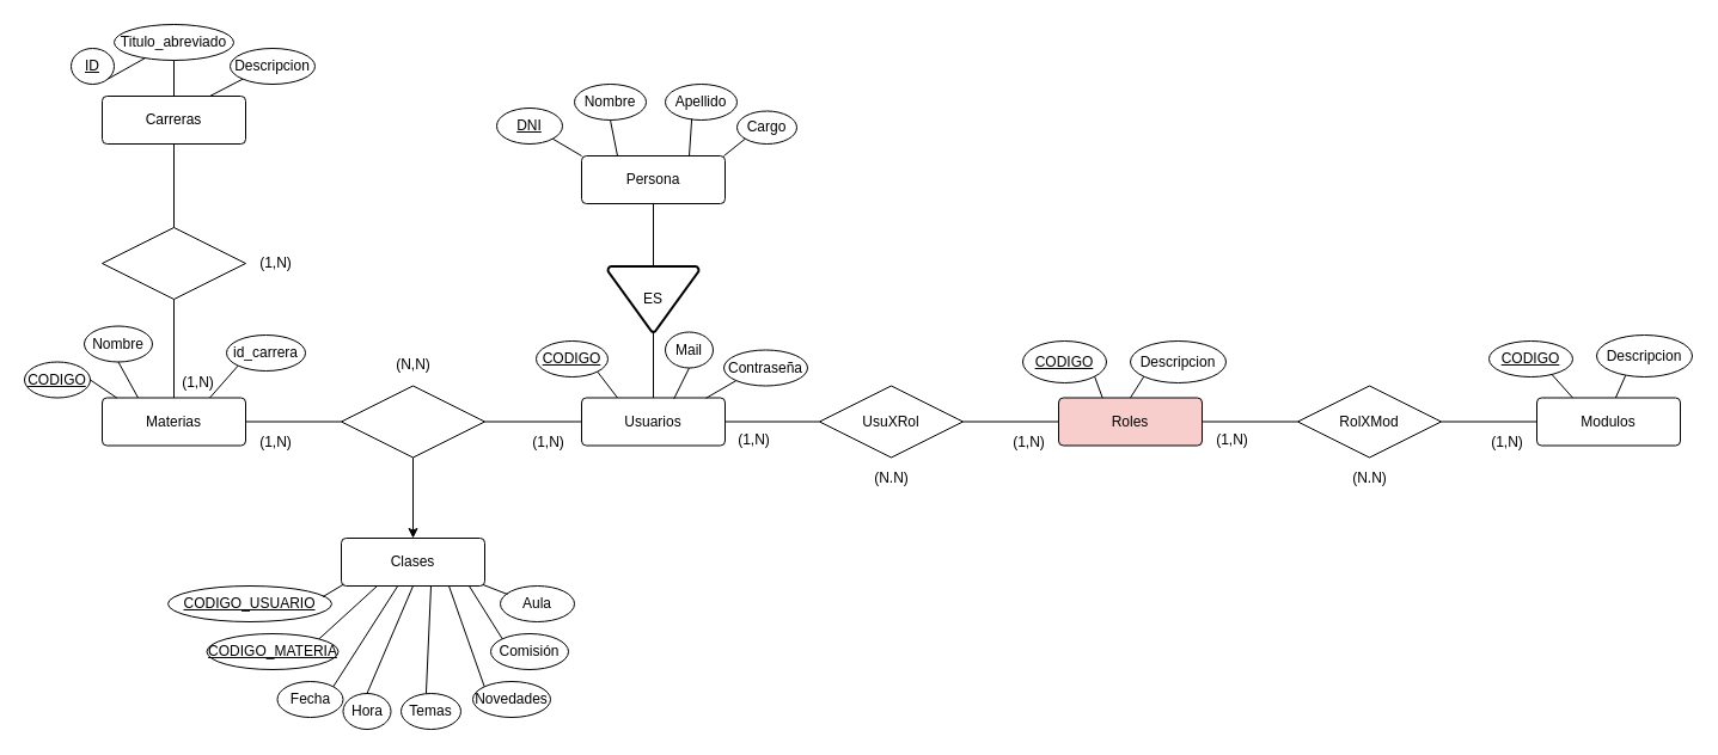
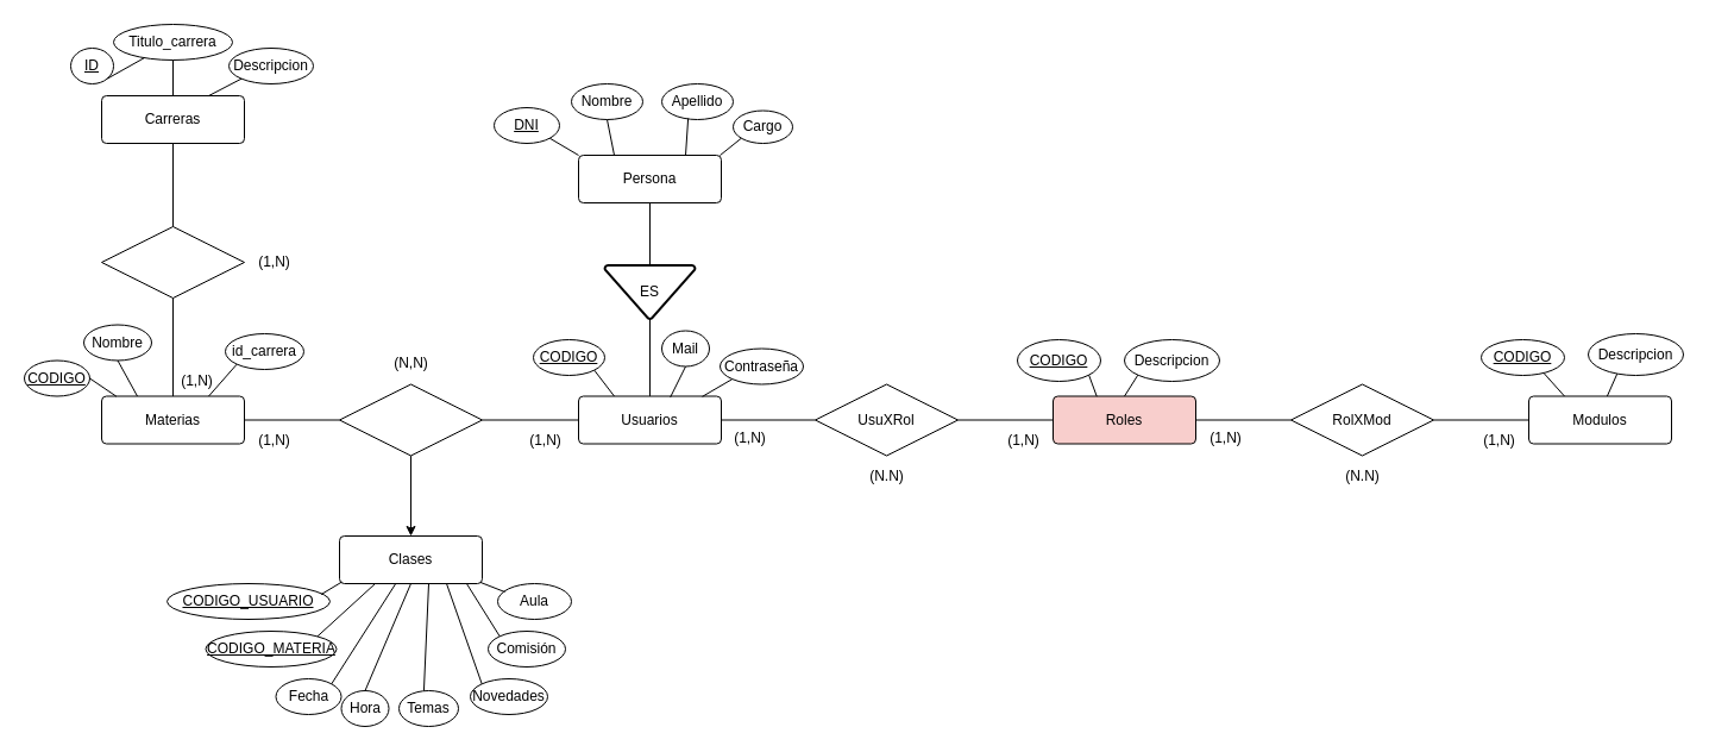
  <mxCell id="0" />
  <mxCell id="1" parent="0" />
  <mxCell id="2" value="Materias" style="rounded=1;arcSize=10;whiteSpace=wrap;html=1;align=center;" parent="1" vertex="1"><mxGeometry x="85" y="332.5" width="120" height="40" as="geometry" /></mxCell>
  <mxCell id="3" value="Persona" style="rounded=1;arcSize=10;whiteSpace=wrap;html=1;align=center;" parent="1" vertex="1"><mxGeometry x="486" y="130" width="120" height="40" as="geometry" /></mxCell>
  <mxCell id="4" value="Usuarios" style="rounded=1;arcSize=10;whiteSpace=wrap;html=1;align=center;" parent="1" vertex="1"><mxGeometry x="486" y="332.5" width="120" height="40" as="geometry" /></mxCell>
  <mxCell id="5" value="UsuXRol" style="shape=rhombus;perimeter=rhombusPerimeter;whiteSpace=wrap;html=1;align=center;" parent="1" vertex="1"><mxGeometry x="685" y="322.5" width="120" height="60" as="geometry" /></mxCell>
  <mxCell id="6" value="" style="shape=rhombus;perimeter=rhombusPerimeter;whiteSpace=wrap;html=1;align=center;" parent="1" vertex="1"><mxGeometry x="85" y="190" width="120" height="60" as="geometry" /></mxCell>
  <mxCell id="7" value="Clases" style="rounded=1;arcSize=10;whiteSpace=wrap;html=1;align=center;" parent="1" vertex="1"><mxGeometry x="285" y="450" width="120" height="40" as="geometry" /></mxCell>
  <mxCell id="8" value="DNI" style="ellipse;whiteSpace=wrap;html=1;align=center;fontStyle=4;" parent="1" vertex="1"><mxGeometry x="415" y="90" width="55" height="30" as="geometry" /></mxCell>
  <mxCell id="9" value="CODIGO" style="ellipse;whiteSpace=wrap;html=1;align=center;fontStyle=4;" parent="1" vertex="1"><mxGeometry x="448" y="285" width="60" height="30" as="geometry" /></mxCell>
  <mxCell id="10" value="Nombre" style="ellipse;whiteSpace=wrap;html=1;align=center;" parent="1" vertex="1"><mxGeometry x="480" y="70" width="60" height="30" as="geometry" /></mxCell>
  <mxCell id="11" value="Apellido" style="ellipse;whiteSpace=wrap;html=1;align=center;" parent="1" vertex="1"><mxGeometry x="556" y="70" width="60" height="30" as="geometry" /></mxCell>
  <mxCell id="12" value="Mail" style="ellipse;whiteSpace=wrap;html=1;align=center;" parent="1" vertex="1"><mxGeometry x="556" y="277.5" width="40" height="30" as="geometry" /></mxCell>
  <mxCell id="13" value="Contraseña" style="ellipse;whiteSpace=wrap;html=1;align=center;" parent="1" vertex="1"><mxGeometry x="605" y="292.5" width="70" height="30" as="geometry" /></mxCell>
  <mxCell id="14" value="Nombre" style="ellipse;whiteSpace=wrap;html=1;align=center;" parent="1" vertex="1"><mxGeometry x="70" y="272.5" width="57" height="30" as="geometry" /></mxCell>
  <mxCell id="15" value="CODIGO" style="ellipse;whiteSpace=wrap;html=1;align=center;fontStyle=4;" parent="1" vertex="1"><mxGeometry x="20" y="302.5" width="55" height="30" as="geometry" /></mxCell>
  <mxCell id="16" value="id_carrera" style="ellipse;whiteSpace=wrap;html=1;align=center;" parent="1" vertex="1"><mxGeometry x="189" y="280" width="66" height="30" as="geometry" /></mxCell>
  <mxCell id="17" value="CODIGO_USUARIO" style="ellipse;whiteSpace=wrap;html=1;align=center;fontStyle=4;" parent="1" vertex="1"><mxGeometry x="140" y="490" width="137" height="30" as="geometry" /></mxCell>
  <mxCell id="18" value="CODIGO_MATERIA" style="ellipse;whiteSpace=wrap;html=1;align=center;fontStyle=4;" parent="1" vertex="1"><mxGeometry x="172.5" y="530" width="110" height="30" as="geometry" /></mxCell>
  <mxCell id="19" value="Fecha" style="ellipse;whiteSpace=wrap;html=1;align=center;" parent="1" vertex="1"><mxGeometry x="231.5" y="570" width="55" height="30" as="geometry" /></mxCell>
  <mxCell id="20" value="Hora" style="ellipse;whiteSpace=wrap;html=1;align=center;" parent="1" vertex="1"><mxGeometry x="286.5" y="580" width="40" height="30" as="geometry" /></mxCell>
  <mxCell id="21" value="Temas" style="ellipse;whiteSpace=wrap;html=1;align=center;" parent="1" vertex="1"><mxGeometry x="335" y="580" width="50" height="30" as="geometry" /></mxCell>
  <mxCell id="22" style="edgeStyle=orthogonalEdgeStyle;rounded=0;orthogonalLoop=1;jettySize=auto;html=1;exitX=0.5;exitY=1;exitDx=0;exitDy=0;entryX=0.5;entryY=0;entryDx=0;entryDy=0;" parent="1" source="23" target="7" edge="1"><mxGeometry relative="1" as="geometry" /></mxCell>
  <mxCell id="23" value="" style="shape=rhombus;perimeter=rhombusPerimeter;whiteSpace=wrap;html=1;align=center;" parent="1" vertex="1"><mxGeometry x="285" y="322.5" width="120" height="60" as="geometry" /></mxCell>
  <mxCell id="24" value="Carreras" style="rounded=1;arcSize=10;whiteSpace=wrap;html=1;align=center;" parent="1" vertex="1"><mxGeometry x="85" y="80" width="120" height="40" as="geometry" /></mxCell>
  <mxCell id="25" value="Cargo" style="ellipse;whiteSpace=wrap;html=1;align=center;" parent="1" vertex="1"><mxGeometry x="616" y="92.5" width="50" height="27.5" as="geometry" /></mxCell>
  <mxCell id="26" value="ID" style="ellipse;whiteSpace=wrap;html=1;align=center;fontStyle=4;" parent="1" vertex="1"><mxGeometry x="59" y="40" width="36" height="30" as="geometry" /></mxCell>
- <mxCell id="27" value="Titulo_abreviado" style="ellipse;whiteSpace=wrap;html=1;align=center;" parent="1" vertex="1"><mxGeometry x="95" y="20" width="100" height="30" as="geometry" /></mxCell>
+ <mxCell id="27" value="Titulo_carrera" style="ellipse;whiteSpace=wrap;html=1;align=center;" parent="1" vertex="1"><mxGeometry x="95" y="20" width="100" height="30" as="geometry" /></mxCell>
  <mxCell id="28" value="Descripcion" style="ellipse;whiteSpace=wrap;html=1;align=center;" parent="1" vertex="1"><mxGeometry x="192" y="40" width="71" height="30" as="geometry" /></mxCell>
  <mxCell id="29" value="Comisión" style="ellipse;whiteSpace=wrap;html=1;align=center;" parent="1" vertex="1"><mxGeometry x="410" y="530" width="65" height="30" as="geometry" /></mxCell>
  <mxCell id="30" value="RolXMod" style="shape=rhombus;perimeter=rhombusPerimeter;whiteSpace=wrap;html=1;align=center;" parent="1" vertex="1"><mxGeometry x="1085" y="322.5" width="120" height="60" as="geometry" /></mxCell>
- <mxCell id="31" value="ES" style="strokeWidth=2;html=1;shape=mxgraph.flowchart.merge_or_storage;whiteSpace=wrap;" parent="1" vertex="1"><mxGeometry x="508" y="222.5" width="76" height="55" as="geometry" /></mxCell>
+ <mxCell id="31" value="ES" style="strokeWidth=2;html=1;shape=mxgraph.flowchart.merge_or_storage;whiteSpace=wrap;" parent="1" vertex="1"><mxGeometry x="508" y="222.5" width="76" height="45" as="geometry" /></mxCell>
  <mxCell id="32" value="" style="endArrow=none;html=1;rounded=0;exitX=0.5;exitY=1;exitDx=0;exitDy=0;entryX=0.5;entryY=0;entryDx=0;entryDy=0;entryPerimeter=0;" parent="1" source="3" target="31" edge="1"><mxGeometry relative="1" as="geometry"><mxPoint x="635" y="250" as="sourcePoint" /><mxPoint x="795" y="250" as="targetPoint" /></mxGeometry></mxCell>
  <mxCell id="33" value="" style="endArrow=none;html=1;rounded=0;exitX=0.5;exitY=1;exitDx=0;exitDy=0;entryX=0.5;entryY=0;entryDx=0;entryDy=0;exitPerimeter=0;" parent="1" source="31" target="4" edge="1"><mxGeometry relative="1" as="geometry"><mxPoint x="556" y="180" as="sourcePoint" /><mxPoint x="556" y="255" as="targetPoint" /></mxGeometry></mxCell>
  <mxCell id="34" value="Roles" style="rounded=1;arcSize=10;whiteSpace=wrap;html=1;align=center;fillColor=#f8cecc;" parent="1" vertex="1"><mxGeometry x="885" y="332.5" width="120" height="40" as="geometry" /></mxCell>
  <mxCell id="35" value="" style="endArrow=none;html=1;rounded=0;exitX=1;exitY=0.5;exitDx=0;exitDy=0;entryX=0;entryY=0.5;entryDx=0;entryDy=0;" parent="1" source="4" target="5" edge="1"><mxGeometry relative="1" as="geometry"><mxPoint x="655" y="450" as="sourcePoint" /><mxPoint x="815" y="450" as="targetPoint" /></mxGeometry></mxCell>
  <mxCell id="36" value="" style="endArrow=none;html=1;rounded=0;exitX=1;exitY=0.5;exitDx=0;exitDy=0;entryX=0;entryY=0.5;entryDx=0;entryDy=0;" parent="1" source="5" target="34" edge="1"><mxGeometry relative="1" as="geometry"><mxPoint x="616" y="363" as="sourcePoint" /><mxPoint x="775" y="363" as="targetPoint" /></mxGeometry></mxCell>
  <mxCell id="37" value="(1,N)" style="text;html=1;align=center;verticalAlign=middle;resizable=0;points=[];autosize=1;strokeColor=none;fillColor=none;" parent="1" vertex="1"><mxGeometry x="605" y="352.5" width="50" height="30" as="geometry" /></mxCell>
  <mxCell id="38" value="(1,N)" style="text;html=1;align=center;verticalAlign=middle;resizable=0;points=[];autosize=1;strokeColor=none;fillColor=none;" parent="1" vertex="1"><mxGeometry x="835" y="355" width="50" height="30" as="geometry" /></mxCell>
  <mxCell id="39" value="(N.N)" style="text;html=1;align=center;verticalAlign=middle;resizable=0;points=[];autosize=1;strokeColor=none;fillColor=none;" parent="1" vertex="1"><mxGeometry x="720" y="385" width="50" height="30" as="geometry" /></mxCell>
  <mxCell id="40" value="CODIGO" style="ellipse;whiteSpace=wrap;html=1;align=center;fontStyle=4;" parent="1" vertex="1"><mxGeometry x="855" y="285" width="70" height="35" as="geometry" /></mxCell>
  <mxCell id="41" value="Descripcion" style="ellipse;whiteSpace=wrap;html=1;align=center;" parent="1" vertex="1"><mxGeometry x="945" y="285" width="80" height="35" as="geometry" /></mxCell>
  <mxCell id="42" value="Modulos" style="rounded=1;arcSize=10;whiteSpace=wrap;html=1;align=center;" parent="1" vertex="1"><mxGeometry x="1285" y="332.5" width="120" height="40" as="geometry" /></mxCell>
  <mxCell id="43" value="" style="endArrow=none;html=1;rounded=0;exitX=1;exitY=0.5;exitDx=0;exitDy=0;entryX=0;entryY=0.5;entryDx=0;entryDy=0;" parent="1" source="34" target="30" edge="1"><mxGeometry relative="1" as="geometry"><mxPoint x="815" y="363" as="sourcePoint" /><mxPoint x="895" y="363" as="targetPoint" /></mxGeometry></mxCell>
  <mxCell id="44" value="" style="endArrow=none;html=1;rounded=0;exitX=1;exitY=0.5;exitDx=0;exitDy=0;entryX=0;entryY=0.5;entryDx=0;entryDy=0;" parent="1" source="30" target="42" edge="1"><mxGeometry relative="1" as="geometry"><mxPoint x="1015" y="363" as="sourcePoint" /><mxPoint x="1095" y="363" as="targetPoint" /></mxGeometry></mxCell>
  <mxCell id="45" value="(1,N)" style="text;html=1;align=center;verticalAlign=middle;resizable=0;points=[];autosize=1;strokeColor=none;fillColor=none;" parent="1" vertex="1"><mxGeometry x="1005" y="352.5" width="50" height="30" as="geometry" /></mxCell>
  <mxCell id="46" value="(1,N)" style="text;html=1;align=center;verticalAlign=middle;resizable=0;points=[];autosize=1;strokeColor=none;fillColor=none;" parent="1" vertex="1"><mxGeometry x="1235" y="355" width="50" height="30" as="geometry" /></mxCell>
  <mxCell id="47" value="(N.N)" style="text;html=1;align=center;verticalAlign=middle;resizable=0;points=[];autosize=1;strokeColor=none;fillColor=none;" parent="1" vertex="1"><mxGeometry x="1120" y="385" width="50" height="30" as="geometry" /></mxCell>
  <mxCell id="48" value="CODIGO" style="ellipse;whiteSpace=wrap;html=1;align=center;fontStyle=4;" parent="1" vertex="1"><mxGeometry x="1245" y="285" width="70" height="30" as="geometry" /></mxCell>
  <mxCell id="49" value="Descripcion" style="ellipse;whiteSpace=wrap;html=1;align=center;" parent="1" vertex="1"><mxGeometry x="1335" y="280" width="80" height="35" as="geometry" /></mxCell>
  <mxCell id="50" value="" style="endArrow=none;html=1;rounded=0;exitX=0;exitY=0.5;exitDx=0;exitDy=0;entryX=1;entryY=0.5;entryDx=0;entryDy=0;" parent="1" source="4" target="23" edge="1"><mxGeometry relative="1" as="geometry"><mxPoint x="556" y="287" as="sourcePoint" /><mxPoint x="556" y="342" as="targetPoint" /></mxGeometry></mxCell>
  <mxCell id="51" value="" style="endArrow=none;html=1;rounded=0;entryX=1;entryY=0.5;entryDx=0;entryDy=0;exitX=0;exitY=0.5;exitDx=0;exitDy=0;" parent="1" source="23" target="2" edge="1"><mxGeometry relative="1" as="geometry"><mxPoint x="285" y="400" as="sourcePoint" /><mxPoint x="415" y="362" as="targetPoint" /></mxGeometry></mxCell>
  <mxCell id="52" value="" style="endArrow=none;html=1;rounded=0;exitX=1;exitY=0.5;exitDx=0;exitDy=0;entryX=0.103;entryY=0.004;entryDx=0;entryDy=0;entryPerimeter=0;" parent="1" source="15" target="2" edge="1"><mxGeometry relative="1" as="geometry"><mxPoint x="85" y="430" as="sourcePoint" /><mxPoint x="245" y="430" as="targetPoint" /></mxGeometry></mxCell>
  <mxCell id="53" value="" style="endArrow=none;html=1;rounded=0;exitX=0.5;exitY=1;exitDx=0;exitDy=0;entryX=0.25;entryY=0;entryDx=0;entryDy=0;" parent="1" source="14" target="2" edge="1"><mxGeometry relative="1" as="geometry"><mxPoint x="85" y="328" as="sourcePoint" /><mxPoint x="98" y="344" as="targetPoint" /></mxGeometry></mxCell>
  <mxCell id="54" value="" style="endArrow=none;html=1;rounded=0;exitX=0;exitY=1;exitDx=0;exitDy=0;entryX=0.75;entryY=0;entryDx=0;entryDy=0;" parent="1" source="16" target="2" edge="1"><mxGeometry relative="1" as="geometry"><mxPoint x="124" y="308" as="sourcePoint" /><mxPoint x="125" y="343" as="targetPoint" /></mxGeometry></mxCell>
  <mxCell id="55" value="" style="endArrow=none;html=1;rounded=0;exitX=1;exitY=1;exitDx=0;exitDy=0;" parent="1" source="26" target="27" edge="1"><mxGeometry relative="1" as="geometry"><mxPoint x="95" y="50" as="sourcePoint" /><mxPoint x="255" y="50" as="targetPoint" /></mxGeometry></mxCell>
  <mxCell id="56" value="" style="endArrow=none;html=1;rounded=0;exitX=0.5;exitY=1;exitDx=0;exitDy=0;entryX=0.5;entryY=0;entryDx=0;entryDy=0;" parent="1" source="27" target="24" edge="1"><mxGeometry relative="1" as="geometry"><mxPoint x="90" y="76" as="sourcePoint" /><mxPoint x="101" y="91" as="targetPoint" /></mxGeometry></mxCell>
  <mxCell id="57" value="" style="endArrow=none;html=1;rounded=0;exitX=0;exitY=1;exitDx=0;exitDy=0;entryX=0.75;entryY=0;entryDx=0;entryDy=0;" parent="1" source="28" target="24" edge="1"><mxGeometry relative="1" as="geometry"><mxPoint x="197.769" y="61.99" as="sourcePoint" /><mxPoint x="155" y="90" as="targetPoint" /></mxGeometry></mxCell>
  <mxCell id="58" value="" style="endArrow=none;html=1;rounded=0;exitX=0.5;exitY=1;exitDx=0;exitDy=0;entryX=0.5;entryY=0;entryDx=0;entryDy=0;" parent="1" source="24" target="6" edge="1"><mxGeometry relative="1" as="geometry"><mxPoint x="105" y="150" as="sourcePoint" /><mxPoint x="265" y="150" as="targetPoint" /></mxGeometry></mxCell>
  <mxCell id="59" value="" style="endArrow=none;html=1;rounded=0;exitX=0.5;exitY=1;exitDx=0;exitDy=0;entryX=0.5;entryY=0;entryDx=0;entryDy=0;" parent="1" source="6" target="2" edge="1"><mxGeometry relative="1" as="geometry"><mxPoint x="155" y="80" as="sourcePoint" /><mxPoint x="155" y="180" as="targetPoint" /></mxGeometry></mxCell>
  <mxCell id="60" value="" style="endArrow=none;html=1;rounded=0;exitX=1;exitY=1;exitDx=0;exitDy=0;entryX=0;entryY=0;entryDx=0;entryDy=0;" parent="1" source="8" target="3" edge="1"><mxGeometry relative="1" as="geometry"><mxPoint x="495" y="120" as="sourcePoint" /><mxPoint x="655" y="120" as="targetPoint" /></mxGeometry></mxCell>
  <mxCell id="61" value="" style="endArrow=none;html=1;rounded=0;exitX=0.5;exitY=1;exitDx=0;exitDy=0;entryX=0.25;entryY=0;entryDx=0;entryDy=0;" parent="1" source="10" target="3" edge="1"><mxGeometry relative="1" as="geometry"><mxPoint x="472" y="126" as="sourcePoint" /><mxPoint x="496" y="140" as="targetPoint" /></mxGeometry></mxCell>
  <mxCell id="62" value="" style="endArrow=none;html=1;rounded=0;exitX=0.369;exitY=0.967;exitDx=0;exitDy=0;entryX=0.75;entryY=0;entryDx=0;entryDy=0;exitPerimeter=0;" parent="1" source="11" target="3" edge="1"><mxGeometry relative="1" as="geometry"><mxPoint x="515" y="100" as="sourcePoint" /><mxPoint x="526" y="140" as="targetPoint" /></mxGeometry></mxCell>
  <mxCell id="63" value="" style="endArrow=none;html=1;rounded=0;exitX=0;exitY=1;exitDx=0;exitDy=0;" parent="1" source="25" edge="1"><mxGeometry relative="1" as="geometry"><mxPoint x="595" y="96" as="sourcePoint" /><mxPoint x="605" y="130" as="targetPoint" /></mxGeometry></mxCell>
  <mxCell id="64" value="" style="endArrow=none;html=1;rounded=0;exitX=1;exitY=1;exitDx=0;exitDy=0;entryX=0.25;entryY=0;entryDx=0;entryDy=0;" parent="1" source="9" target="4" edge="1"><mxGeometry relative="1" as="geometry"><mxPoint x="555" y="310" as="sourcePoint" /><mxPoint x="515" y="330" as="targetPoint" /></mxGeometry></mxCell>
  <mxCell id="65" value="" style="endArrow=none;html=1;rounded=0;exitX=0.5;exitY=1;exitDx=0;exitDy=0;entryX=0.643;entryY=0.022;entryDx=0;entryDy=0;entryPerimeter=0;" parent="1" source="12" target="4" edge="1"><mxGeometry relative="1" as="geometry"><mxPoint x="506" y="321" as="sourcePoint" /><mxPoint x="526" y="343" as="targetPoint" /></mxGeometry></mxCell>
  <mxCell id="66" value="" style="endArrow=none;html=1;rounded=0;exitX=0;exitY=1;exitDx=0;exitDy=0;entryX=0.867;entryY=0.008;entryDx=0;entryDy=0;entryPerimeter=0;" parent="1" source="13" target="4" edge="1"><mxGeometry relative="1" as="geometry"><mxPoint x="582" y="301" as="sourcePoint" /><mxPoint x="573" y="343" as="targetPoint" /></mxGeometry></mxCell>
  <mxCell id="67" value="" style="endArrow=none;html=1;rounded=0;exitX=1;exitY=1;exitDx=0;exitDy=0;entryX=0.306;entryY=0.004;entryDx=0;entryDy=0;entryPerimeter=0;" parent="1" source="40" target="34" edge="1"><mxGeometry relative="1" as="geometry"><mxPoint x="925" y="320" as="sourcePoint" /><mxPoint x="1085" y="320" as="targetPoint" /></mxGeometry></mxCell>
  <mxCell id="68" value="" style="endArrow=none;html=1;rounded=0;exitX=0;exitY=1;exitDx=0;exitDy=0;entryX=0.5;entryY=0;entryDx=0;entryDy=0;" parent="1" source="41" target="34" edge="1"><mxGeometry relative="1" as="geometry"><mxPoint x="918" y="329" as="sourcePoint" /><mxPoint x="932" y="343" as="targetPoint" /></mxGeometry></mxCell>
  <mxCell id="69" value="" style="endArrow=none;html=1;rounded=0;exitX=0.754;exitY=0.942;exitDx=0;exitDy=0;exitPerimeter=0;entryX=0.25;entryY=0;entryDx=0;entryDy=0;" parent="1" source="48" target="42" edge="1"><mxGeometry relative="1" as="geometry"><mxPoint x="1315" y="320" as="sourcePoint" /><mxPoint x="1475" y="320" as="targetPoint" /></mxGeometry></mxCell>
  <mxCell id="70" value="" style="endArrow=none;html=1;rounded=0;exitX=0.303;exitY=0.963;exitDx=0;exitDy=0;exitPerimeter=0;entryX=0.549;entryY=0.001;entryDx=0;entryDy=0;entryPerimeter=0;" parent="1" source="49" target="42" edge="1"><mxGeometry relative="1" as="geometry"><mxPoint x="1308" y="323" as="sourcePoint" /><mxPoint x="1325" y="343" as="targetPoint" /></mxGeometry></mxCell>
  <mxCell id="71" value="" style="endArrow=none;html=1;rounded=0;exitX=0.946;exitY=0.302;exitDx=0;exitDy=0;exitPerimeter=0;entryX=0.016;entryY=0.965;entryDx=0;entryDy=0;entryPerimeter=0;" parent="1" source="17" target="7" edge="1"><mxGeometry relative="1" as="geometry"><mxPoint x="295" y="510" as="sourcePoint" /><mxPoint x="455" y="510" as="targetPoint" /></mxGeometry></mxCell>
  <mxCell id="72" value="" style="endArrow=none;html=1;rounded=0;exitX=1;exitY=0;exitDx=0;exitDy=0;entryX=0.25;entryY=1;entryDx=0;entryDy=0;" parent="1" source="18" target="7" edge="1"><mxGeometry relative="1" as="geometry"><mxPoint x="289" y="509" as="sourcePoint" /><mxPoint x="312" y="500" as="targetPoint" /></mxGeometry></mxCell>
  <mxCell id="73" value="" style="endArrow=none;html=1;rounded=0;exitX=1;exitY=0;exitDx=0;exitDy=0;entryX=0.391;entryY=1.012;entryDx=0;entryDy=0;entryPerimeter=0;" parent="1" source="19" target="7" edge="1"><mxGeometry relative="1" as="geometry"><mxPoint x="298" y="544" as="sourcePoint" /><mxPoint x="325" y="500" as="targetPoint" /></mxGeometry></mxCell>
  <mxCell id="74" value="" style="endArrow=none;html=1;rounded=0;exitX=0.5;exitY=0;exitDx=0;exitDy=0;entryX=0.5;entryY=1;entryDx=0;entryDy=0;" parent="1" source="20" target="7" edge="1"><mxGeometry relative="1" as="geometry"><mxPoint x="320" y="584" as="sourcePoint" /><mxPoint x="342" y="500" as="targetPoint" /></mxGeometry></mxCell>
  <mxCell id="75" value="" style="endArrow=none;html=1;rounded=0;exitX=0.419;exitY=0;exitDx=0;exitDy=0;entryX=0.625;entryY=1;entryDx=0;entryDy=0;entryPerimeter=0;exitPerimeter=0;" parent="1" source="21" target="7" edge="1"><mxGeometry relative="1" as="geometry"><mxPoint x="345" y="600" as="sourcePoint" /><mxPoint x="355" y="500" as="targetPoint" /></mxGeometry></mxCell>
  <mxCell id="76" value="" style="endArrow=none;html=1;rounded=0;exitX=0;exitY=0;exitDx=0;exitDy=0;entryX=0.75;entryY=1;entryDx=0;entryDy=0;" parent="1" source="85" target="7" edge="1"><mxGeometry relative="1" as="geometry"><mxPoint x="408.787" y="574.393" as="sourcePoint" /><mxPoint x="370" y="500" as="targetPoint" /></mxGeometry></mxCell>
  <mxCell id="77" value="" style="endArrow=none;html=1;rounded=0;exitX=0;exitY=0;exitDx=0;exitDy=0;entryX=0.891;entryY=1;entryDx=0;entryDy=0;entryPerimeter=0;" parent="1" source="29" target="7" edge="1"><mxGeometry relative="1" as="geometry"><mxPoint x="404" y="554" as="sourcePoint" /><mxPoint x="385" y="500" as="targetPoint" /></mxGeometry></mxCell>
  <mxCell id="78" value="(1,N)" style="text;html=1;align=center;verticalAlign=middle;resizable=0;points=[];autosize=1;strokeColor=none;fillColor=none;" parent="1" vertex="1"><mxGeometry x="205" y="355" width="50" height="30" as="geometry" /></mxCell>
  <mxCell id="79" value="(1,N)" style="text;html=1;align=center;verticalAlign=middle;resizable=0;points=[];autosize=1;strokeColor=none;fillColor=none;" parent="1" vertex="1"><mxGeometry x="432.5" y="355" width="50" height="30" as="geometry" /></mxCell>
  <mxCell id="80" value="(N,N)" style="text;html=1;align=center;verticalAlign=middle;resizable=0;points=[];autosize=1;strokeColor=none;fillColor=none;" parent="1" vertex="1"><mxGeometry x="320" y="290" width="50" height="30" as="geometry" /></mxCell>
  <mxCell id="81" value="(1,N)" style="text;html=1;align=center;verticalAlign=middle;resizable=0;points=[];autosize=1;strokeColor=none;fillColor=none;" parent="1" vertex="1"><mxGeometry x="140" y="305" width="50" height="30" as="geometry" /></mxCell>
  <mxCell id="82" value="(1,N)" style="text;html=1;align=center;verticalAlign=middle;resizable=0;points=[];autosize=1;strokeColor=none;fillColor=none;" parent="1" vertex="1"><mxGeometry x="205" y="205" width="50" height="30" as="geometry" /></mxCell>
  <mxCell id="83" value="Aula" style="ellipse;whiteSpace=wrap;html=1;align=center;" parent="1" vertex="1"><mxGeometry x="418" y="490" width="62" height="30" as="geometry" /></mxCell>
  <mxCell id="84" value="" style="endArrow=none;html=1;rounded=0;exitX=0.097;exitY=0.233;exitDx=0;exitDy=0;entryX=0.986;entryY=0.972;entryDx=0;entryDy=0;entryPerimeter=0;exitPerimeter=0;" parent="1" source="83" target="7" edge="1"><mxGeometry relative="1" as="geometry"><mxPoint x="424" y="514" as="sourcePoint" /><mxPoint x="402" y="500" as="targetPoint" /></mxGeometry></mxCell>
  <mxCell id="85" value="Novedades" style="ellipse;whiteSpace=wrap;html=1;align=center;" vertex="1" parent="1"><mxGeometry x="395" y="570" width="65" height="30" as="geometry" /></mxCell>
